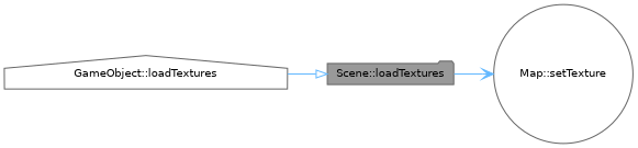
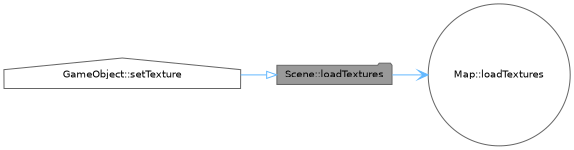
  digraph {
    rankdir=LR
    node [color=grey40 fillcolor=white fontname=Helvetica fontsize=10 style=filled]
    edge [color=steelblue1 fontname=Helvetica fontsize=10 labelfontname=Helvetica labelfontsize=10 style=solid]
    n1 [color=gray40 fillcolor=grey60 fontcolor=black height=0.2 label="Scene::loadTextures" shape=folder width=0.4]
-   n2 [height=0.2 label="Map::setTexture" shape=circle width=0.4]
-   n3 [height=0.2 label="GameObject::loadTextures" shape=house width=0.4]
+   n2 [height=0.2 label="Map::loadTextures" shape=circle width=0.4]
+   n3 [height=0.2 label="GameObject::setTexture" shape=house width=0.4]
    n1 -> n2 [arrowhead=vee]
    n3 -> n1 [arrowhead=onormal]
  }
